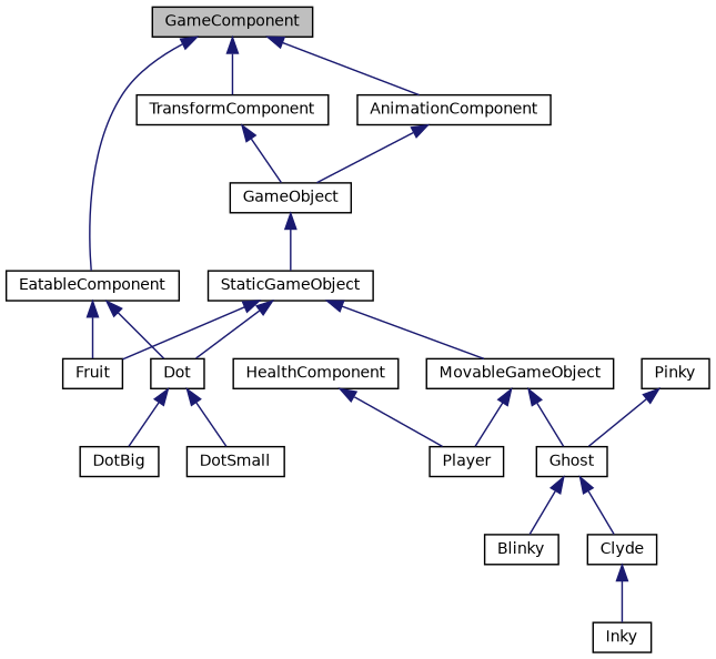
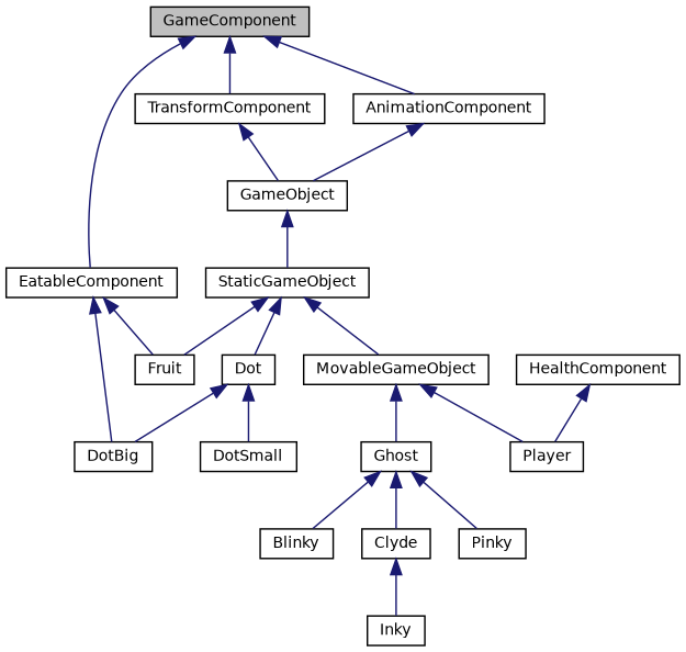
  digraph {
    node [color=black fillcolor=white fontname=Helvetica fontsize=10 shape=record style=filled]
    edge [color=midnightblue dir=back fontname=Helvetica fontsize=10 labelfontname=Helvetica labelfontsize=10 style=solid]
    n1 [fillcolor=grey75 fontcolor=black height=0.2 label=GameComponent width=0.4]
    n2 [height=0.2 label=AnimationComponent width=0.4]
    n3 [height=0.2 label=EatableComponent width=0.4]
    n4 [height=0.2 label=TransformComponent width=0.4]
    n5 [height=0.2 label=GameObject width=0.4]
    n6 [height=0.2 label=Dot width=0.4]
    n7 [height=0.2 label=Fruit width=0.4]
    n8 [height=0.2 label=HealthComponent width=0.4]
    n9 [height=0.2 label=Player width=0.4]
    n10 [height=0.2 label=StaticGameObject width=0.4]
    n11 [height=0.2 label=MovableGameObject width=0.4]
    n12 [height=0.2 label=Ghost width=0.4]
    n13 [height=0.2 label=Blinky width=0.4]
    n14 [height=0.2 label=Clyde width=0.4]
    n15 [height=0.2 label=Pinky width=0.4]
    n16 [height=0.2 label=Inky width=0.4]
    n17 [height=0.2 label=DotBig width=0.4]
    n18 [height=0.2 label=DotSmall width=0.4]
    n1 -> n2
    n1 -> n3
    n1 -> n4
    n2 -> n5
-   n3 -> n6
+   n3 -> n17
    n3 -> n7
    n4 -> n5
    n5 -> n10
    n6 -> n17
    n6 -> n18
    n8 -> n9
    n10 -> n6
    n10 -> n7
    n10 -> n11
    n11 -> n9
    n11 -> n12
    n12 -> n13
    n12 -> n14
-   n15 -> n12
+   n12 -> n15
    n14 -> n16
  }
